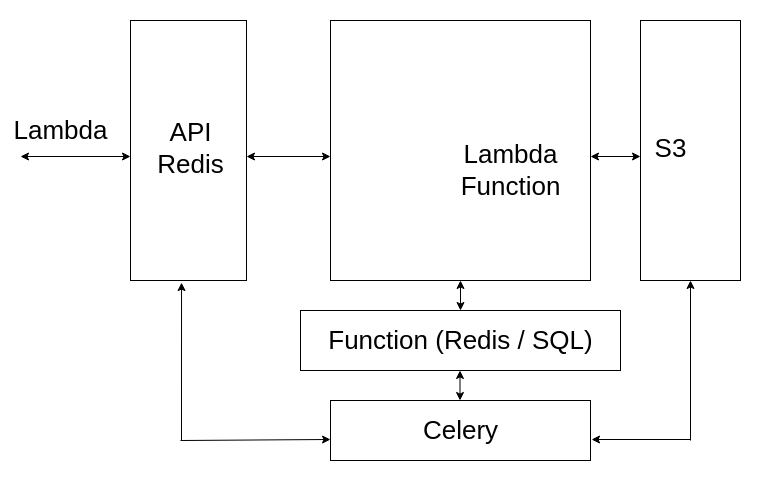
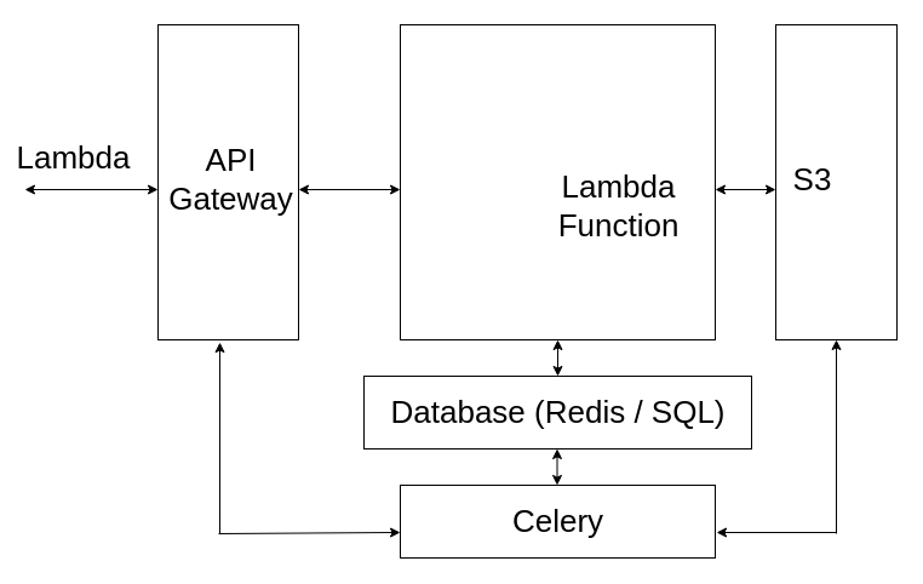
  <mxCell id="0" />
  <mxCell id="1" parent="0" />
  <mxCell id="2" value="" style="rounded=0;whiteSpace=wrap;html=1;" vertex="1" parent="1"><mxGeometry x="130" y="20" width="116" height="260" as="geometry" /></mxCell>
- <mxCell id="3" value="&lt;font style=&quot;font-size: 26px&quot;&gt;API&lt;br&gt;Redis&lt;/font&gt;" style="text;html=1;resizable=0;autosize=1;align=center;verticalAlign=middle;points=[];fillColor=none;strokeColor=none;rounded=0;" vertex="1" parent="1"><mxGeometry x="130" y="128" width="120" height="40" as="geometry" /></mxCell>
+ <mxCell id="3" value="&lt;font style=&quot;font-size: 26px&quot;&gt;API&lt;br&gt;Gateway&lt;/font&gt;" style="text;html=1;resizable=0;autosize=1;align=center;verticalAlign=middle;points=[];fillColor=none;strokeColor=none;rounded=0;" vertex="1" parent="1"><mxGeometry x="130" y="128" width="120" height="40" as="geometry" /></mxCell>
  <mxCell id="4" value="" style="rounded=0;whiteSpace=wrap;html=1;" vertex="1" parent="1"><mxGeometry x="330" y="20" width="260" height="260" as="geometry" /></mxCell>
  <mxCell id="5" value="&lt;font style=&quot;font-size: 26px&quot;&gt;Lambda&lt;br&gt;Function&lt;/font&gt;" style="text;html=1;resizable=0;autosize=1;align=center;verticalAlign=middle;points=[];fillColor=none;strokeColor=none;rounded=0;" vertex="1" parent="1"><mxGeometry x="450" y="150" width="120" height="40" as="geometry" /></mxCell>
  <mxCell id="6" value="" style="rounded=0;whiteSpace=wrap;html=1;" vertex="1" parent="1"><mxGeometry x="640" y="20" width="100" height="260" as="geometry" /></mxCell>
  <mxCell id="7" value="&lt;font style=&quot;font-size: 26px&quot;&gt;S3&lt;/font&gt;" style="text;html=1;resizable=0;autosize=1;align=center;verticalAlign=middle;points=[];fillColor=none;strokeColor=none;rounded=0;" vertex="1" parent="1"><mxGeometry x="645" y="138" width="50" height="20" as="geometry" /></mxCell>
  <mxCell id="8" value="" style="rounded=0;whiteSpace=wrap;html=1;" vertex="1" parent="1"><mxGeometry x="300" y="310" width="320" height="60" as="geometry" /></mxCell>
- <mxCell id="9" value="Function (Redis / SQL)" style="text;html=1;resizable=0;autosize=1;align=center;verticalAlign=middle;points=[];fillColor=none;strokeColor=none;rounded=0;fontSize=26;" vertex="1" parent="1"><mxGeometry x="315" y="320" width="290" height="40" as="geometry" /></mxCell>
+ <mxCell id="9" value="Database (Redis / SQL)" style="text;html=1;resizable=0;autosize=1;align=center;verticalAlign=middle;points=[];fillColor=none;strokeColor=none;rounded=0;fontSize=26;" vertex="1" parent="1"><mxGeometry x="315" y="320" width="290" height="40" as="geometry" /></mxCell>
  <mxCell id="10" value="" style="rounded=0;whiteSpace=wrap;html=1;" vertex="1" parent="1"><mxGeometry x="330" y="400" width="260" height="60" as="geometry" /></mxCell>
  <mxCell id="11" value="Celery" style="text;html=1;resizable=0;autosize=1;align=center;verticalAlign=middle;points=[];fillColor=none;strokeColor=none;rounded=0;fontSize=26;" vertex="1" parent="1"><mxGeometry x="415" y="410" width="90" height="40" as="geometry" /></mxCell>
  <mxCell id="12" value="" style="endArrow=classic;startArrow=classic;html=1;fontSize=26;" edge="1" parent="1"><mxGeometry width="50" height="50" relative="1" as="geometry"><mxPoint x="20" y="156" as="sourcePoint" /><mxPoint x="130" y="156" as="targetPoint" /></mxGeometry></mxCell>
  <mxCell id="13" value="" style="endArrow=classic;startArrow=classic;html=1;fontSize=26;" edge="1" parent="1"><mxGeometry width="50" height="50" relative="1" as="geometry"><mxPoint x="246" y="156" as="sourcePoint" /><mxPoint x="330" y="156" as="targetPoint" /></mxGeometry></mxCell>
  <mxCell id="14" value="" style="endArrow=classic;startArrow=classic;html=1;fontSize=26;" edge="1" parent="1"><mxGeometry width="50" height="50" relative="1" as="geometry"><mxPoint x="590" y="156" as="sourcePoint" /><mxPoint x="640" y="156" as="targetPoint" /></mxGeometry></mxCell>
  <mxCell id="15" value="Lambda" style="text;html=1;resizable=0;autosize=1;align=center;verticalAlign=middle;points=[];fillColor=none;strokeColor=none;rounded=0;fontSize=26;" vertex="1" parent="1"><mxGeometry x="20" y="110" width="80" height="40" as="geometry" /></mxCell>
  <mxCell id="16" value="" style="endArrow=classic;html=1;fontSize=26;entryX=0.44;entryY=1.008;entryDx=0;entryDy=0;entryPerimeter=0;" edge="1" parent="1" target="2"><mxGeometry width="50" height="50" relative="1" as="geometry"><mxPoint x="181" y="440" as="sourcePoint" /><mxPoint x="190" y="310" as="targetPoint" /></mxGeometry></mxCell>
  <mxCell id="17" value="" style="endArrow=classic;html=1;fontSize=26;" edge="1" parent="1"><mxGeometry width="50" height="50" relative="1" as="geometry"><mxPoint x="180" y="440" as="sourcePoint" /><mxPoint x="330" y="439" as="targetPoint" /></mxGeometry></mxCell>
  <mxCell id="18" value="" style="endArrow=classic;html=1;fontSize=26;" edge="1" parent="1"><mxGeometry width="50" height="50" relative="1" as="geometry"><mxPoint x="690" y="440" as="sourcePoint" /><mxPoint x="690" y="280" as="targetPoint" /></mxGeometry></mxCell>
  <mxCell id="19" value="" style="endArrow=classic;html=1;fontSize=26;entryX=1.004;entryY=0.65;entryDx=0;entryDy=0;entryPerimeter=0;" edge="1" parent="1" target="10"><mxGeometry width="50" height="50" relative="1" as="geometry"><mxPoint x="690" y="439" as="sourcePoint" /><mxPoint x="690" y="440" as="targetPoint" /></mxGeometry></mxCell>
  <mxCell id="20" value="" style="endArrow=classic;startArrow=classic;html=1;fontSize=26;entryX=0.5;entryY=1;entryDx=0;entryDy=0;" edge="1" parent="1" target="4"><mxGeometry width="50" height="50" relative="1" as="geometry"><mxPoint x="460" y="310" as="sourcePoint" /><mxPoint x="510" y="260" as="targetPoint" /></mxGeometry></mxCell>
  <mxCell id="21" value="" style="endArrow=classic;startArrow=classic;html=1;fontSize=26;entryX=0.5;entryY=1;entryDx=0;entryDy=0;" edge="1" parent="1"><mxGeometry width="50" height="50" relative="1" as="geometry"><mxPoint x="459.5" y="400" as="sourcePoint" /><mxPoint x="459.5" y="370" as="targetPoint" /></mxGeometry></mxCell>
